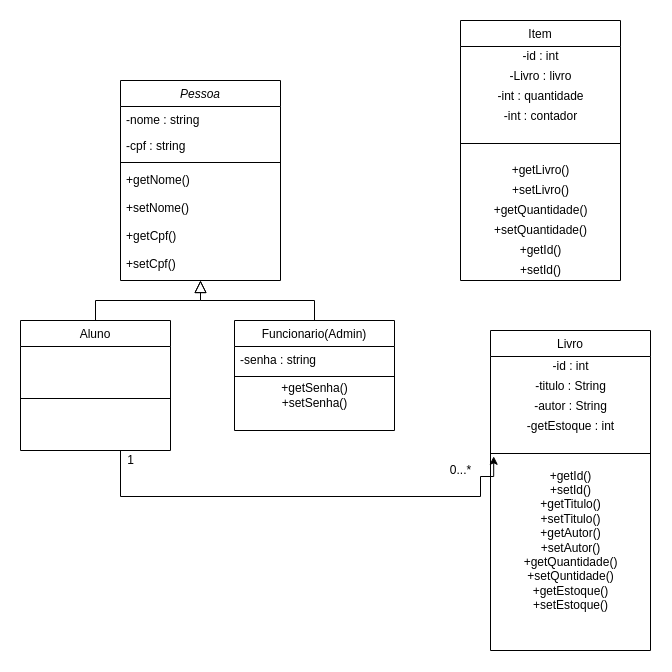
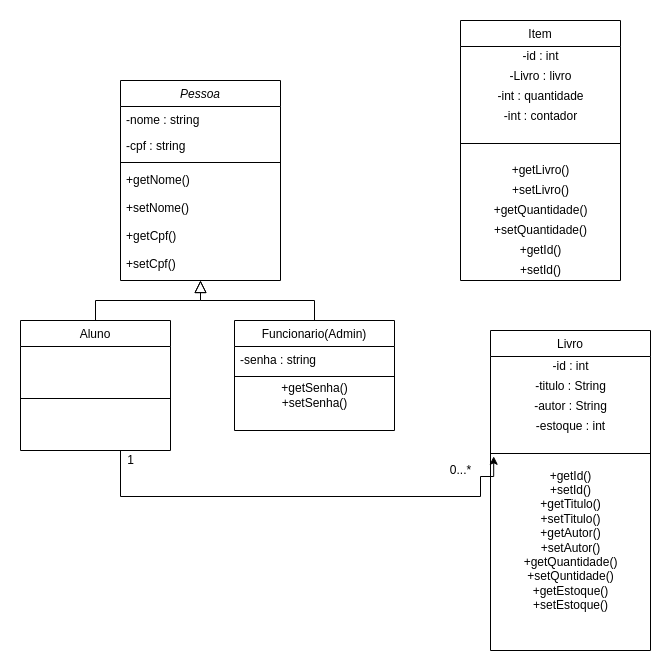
  <mxCell id="0" />
  <mxCell id="1" parent="0" />
  <mxCell id="2" value="Pessoa" style="swimlane;fontStyle=2;align=center;verticalAlign=top;childLayout=stackLayout;horizontal=1;startSize=26;horizontalStack=0;resizeParent=1;resizeLast=0;collapsible=1;marginBottom=0;rounded=0;shadow=0;strokeWidth=1;" parent="1" vertex="1"><mxGeometry x="120" y="80" width="160" height="200" as="geometry"><mxRectangle x="230" y="140" width="160" height="26" as="alternateBounds" /></mxGeometry></mxCell>
  <mxCell id="3" value="-nome : string" style="text;align=left;verticalAlign=top;spacingLeft=4;spacingRight=4;overflow=hidden;rotatable=0;points=[[0,0.5],[1,0.5]];portConstraint=eastwest;" parent="2" vertex="1"><mxGeometry y="26" width="160" height="26" as="geometry" /></mxCell>
  <mxCell id="4" value="-cpf : string" style="text;align=left;verticalAlign=top;spacingLeft=4;spacingRight=4;overflow=hidden;rotatable=0;points=[[0,0.5],[1,0.5]];portConstraint=eastwest;rounded=0;shadow=0;html=0;" parent="2" vertex="1"><mxGeometry y="52" width="160" height="26" as="geometry" /></mxCell>
  <mxCell id="5" value="" style="line;html=1;strokeWidth=1;align=left;verticalAlign=middle;spacingTop=-1;spacingLeft=3;spacingRight=3;rotatable=0;labelPosition=right;points=[];portConstraint=eastwest;" parent="2" vertex="1"><mxGeometry y="78" width="160" height="8" as="geometry" /></mxCell>
  <mxCell id="6" value="+getNome()&#10;&#10;+setNome()&#10;&#10;+getCpf()&#10;&#10;+setCpf()&#10;" style="text;align=left;verticalAlign=top;spacingLeft=4;spacingRight=4;overflow=hidden;rotatable=0;points=[[0,0.5],[1,0.5]];portConstraint=eastwest;" parent="2" vertex="1"><mxGeometry y="86" width="160" height="114" as="geometry" /></mxCell>
  <mxCell id="7" value="" style="endArrow=block;endSize=10;endFill=0;shadow=0;strokeWidth=1;rounded=0;edgeStyle=elbowEdgeStyle;elbow=vertical;" parent="1" source="21" target="2" edge="1"><mxGeometry width="160" relative="1" as="geometry"><mxPoint x="100" y="163" as="sourcePoint" /><mxPoint x="100" y="163" as="targetPoint" /></mxGeometry></mxCell>
  <mxCell id="8" value="" style="endArrow=block;endSize=10;endFill=0;shadow=0;strokeWidth=1;rounded=0;edgeStyle=elbowEdgeStyle;elbow=vertical;" parent="1" source="9" target="2" edge="1"><mxGeometry width="160" relative="1" as="geometry"><mxPoint x="110" y="333" as="sourcePoint" /><mxPoint x="210" y="231" as="targetPoint" /></mxGeometry></mxCell>
  <mxCell id="9" value="Funcionario(Admin)" style="swimlane;fontStyle=0;align=center;verticalAlign=top;childLayout=stackLayout;horizontal=1;startSize=26;horizontalStack=0;resizeParent=1;resizeLast=0;collapsible=1;marginBottom=0;rounded=0;shadow=0;strokeWidth=1;" parent="1" vertex="1"><mxGeometry x="234" y="320" width="160" height="110" as="geometry"><mxRectangle x="340" y="380" width="170" height="26" as="alternateBounds" /></mxGeometry></mxCell>
  <mxCell id="10" value="-senha : string" style="text;align=left;verticalAlign=top;spacingLeft=4;spacingRight=4;overflow=hidden;rotatable=0;points=[[0,0.5],[1,0.5]];portConstraint=eastwest;" parent="9" vertex="1"><mxGeometry y="26" width="160" height="26" as="geometry" /></mxCell>
  <mxCell id="11" value="" style="line;html=1;strokeWidth=1;align=left;verticalAlign=middle;spacingTop=-1;spacingLeft=3;spacingRight=3;rotatable=0;labelPosition=right;points=[];portConstraint=eastwest;" parent="9" vertex="1"><mxGeometry y="52" width="160" height="8" as="geometry" /></mxCell>
  <mxCell id="12" value="+getSenha()&lt;br&gt;+setSenha()" style="text;html=1;align=center;verticalAlign=middle;resizable=0;points=[];autosize=1;" parent="9" vertex="1"><mxGeometry y="60" width="160" height="30" as="geometry" /></mxCell>
  <mxCell id="13" value="Livro" style="swimlane;fontStyle=0;align=center;verticalAlign=top;childLayout=stackLayout;horizontal=1;startSize=26;horizontalStack=0;resizeParent=1;resizeLast=0;collapsible=1;marginBottom=0;rounded=0;shadow=0;strokeWidth=1;" parent="1" vertex="1"><mxGeometry x="490" y="330" width="160" height="320" as="geometry"><mxRectangle x="130" y="380" width="160" height="26" as="alternateBounds" /></mxGeometry></mxCell>
  <mxCell id="14" value="-id : int" style="text;html=1;align=center;verticalAlign=middle;resizable=0;points=[];autosize=1;" parent="13" vertex="1"><mxGeometry y="26" width="160" height="20" as="geometry" /></mxCell>
  <mxCell id="15" value="-titulo : String" style="text;html=1;align=center;verticalAlign=middle;resizable=0;points=[];autosize=1;" parent="13" vertex="1"><mxGeometry y="46" width="160" height="20" as="geometry" /></mxCell>
  <mxCell id="16" value="-autor : String" style="text;html=1;align=center;verticalAlign=middle;resizable=0;points=[];autosize=1;" parent="13" vertex="1"><mxGeometry y="66" width="160" height="20" as="geometry" /></mxCell>
- <mxCell id="17" value="-getEstoque : int" style="text;html=1;align=center;verticalAlign=middle;resizable=0;points=[];autosize=1;" parent="13" vertex="1"><mxGeometry y="86" width="160" height="20" as="geometry" /></mxCell>
+ <mxCell id="17" value="-estoque : int" style="text;html=1;align=center;verticalAlign=middle;resizable=0;points=[];autosize=1;" parent="13" vertex="1"><mxGeometry y="86" width="160" height="20" as="geometry" /></mxCell>
  <mxCell id="18" value="" style="line;html=1;strokeWidth=1;align=left;verticalAlign=middle;spacingTop=-1;spacingLeft=3;spacingRight=3;rotatable=0;labelPosition=right;points=[];portConstraint=eastwest;" parent="13" vertex="1"><mxGeometry y="106" width="160" height="34" as="geometry" /></mxCell>
  <mxCell id="19" value="+getId()&lt;br&gt;+setId()&lt;br&gt;+getTitulo()&lt;br&gt;+setTitulo()&lt;br&gt;+getAutor()&lt;br&gt;+setAutor()&lt;br&gt;+getQuantidade()&lt;br&gt;+setQuntidade()&lt;br&gt;+getEstoque()&lt;br&gt;+setEstoque()" style="text;html=1;align=center;verticalAlign=middle;resizable=0;points=[];autosize=1;" parent="13" vertex="1"><mxGeometry y="140" width="160" height="140" as="geometry" /></mxCell>
  <mxCell id="20" style="edgeStyle=orthogonalEdgeStyle;rounded=0;orthogonalLoop=1;jettySize=auto;html=1;exitX=0.5;exitY=1;exitDx=0;exitDy=0;entryX=0.02;entryY=0.582;entryDx=0;entryDy=0;entryPerimeter=0;endArrow=classic;endFill=1;" parent="1" source="21" target="18" edge="1"><mxGeometry relative="1" as="geometry"><Array as="points"><mxPoint x="120" y="450" /><mxPoint x="120" y="496" /><mxPoint x="480" y="496" /><mxPoint x="480" y="476" /></Array></mxGeometry></mxCell>
  <mxCell id="21" value="Aluno" style="swimlane;fontStyle=0;align=center;verticalAlign=top;childLayout=stackLayout;horizontal=1;startSize=26;horizontalStack=0;resizeParent=1;resizeLast=0;collapsible=1;marginBottom=0;rounded=0;shadow=0;strokeWidth=1;" parent="1" vertex="1"><mxGeometry x="20" y="320" width="150" height="130" as="geometry"><mxRectangle x="130" y="380" width="160" height="26" as="alternateBounds" /></mxGeometry></mxCell>
  <mxCell id="22" value="" style="line;html=1;strokeWidth=1;align=left;verticalAlign=middle;spacingTop=-1;spacingLeft=3;spacingRight=3;rotatable=0;labelPosition=right;points=[];portConstraint=eastwest;" parent="21" vertex="1"><mxGeometry y="26" width="150" height="104" as="geometry" /></mxCell>
  <mxCell id="23" value="0...*" style="text;html=1;align=center;verticalAlign=middle;resizable=0;points=[];autosize=1;" parent="1" vertex="1"><mxGeometry x="440" y="460" width="40" height="20" as="geometry" /></mxCell>
  <mxCell id="24" value="1" style="text;html=1;align=center;verticalAlign=middle;resizable=0;points=[];autosize=1;" parent="1" vertex="1"><mxGeometry x="120" y="450" width="20" height="20" as="geometry" /></mxCell>
  <mxCell id="25" value="Item" style="swimlane;fontStyle=0;align=center;verticalAlign=top;childLayout=stackLayout;horizontal=1;startSize=26;horizontalStack=0;resizeParent=1;resizeLast=0;collapsible=1;marginBottom=0;rounded=0;shadow=0;strokeWidth=1;" vertex="1" parent="1"><mxGeometry x="460" y="20" width="160" height="260" as="geometry"><mxRectangle x="130" y="380" width="160" height="26" as="alternateBounds" /></mxGeometry></mxCell>
  <mxCell id="26" value="-id : int" style="text;html=1;align=center;verticalAlign=middle;resizable=0;points=[];autosize=1;" vertex="1" parent="25"><mxGeometry y="26" width="160" height="20" as="geometry" /></mxCell>
  <mxCell id="27" value="-Livro : livro" style="text;html=1;align=center;verticalAlign=middle;resizable=0;points=[];autosize=1;" vertex="1" parent="25"><mxGeometry y="46" width="160" height="20" as="geometry" /></mxCell>
  <mxCell id="28" value="-int : quantidade" style="text;html=1;align=center;verticalAlign=middle;resizable=0;points=[];autosize=1;" vertex="1" parent="25"><mxGeometry y="66" width="160" height="20" as="geometry" /></mxCell>
  <mxCell id="29" value="-int : contador" style="text;html=1;align=center;verticalAlign=middle;resizable=0;points=[];autosize=1;" vertex="1" parent="25"><mxGeometry y="86" width="160" height="20" as="geometry" /></mxCell>
  <mxCell id="30" value="" style="line;html=1;strokeWidth=1;align=left;verticalAlign=middle;spacingTop=-1;spacingLeft=3;spacingRight=3;rotatable=0;labelPosition=right;points=[];portConstraint=eastwest;" vertex="1" parent="25"><mxGeometry y="106" width="160" height="34" as="geometry" /></mxCell>
  <mxCell id="31" value="+getLivro()" style="text;html=1;align=center;verticalAlign=middle;resizable=0;points=[];autosize=1;" vertex="1" parent="25"><mxGeometry y="140" width="160" height="20" as="geometry" /></mxCell>
  <mxCell id="32" value="+setLivro()" style="text;html=1;align=center;verticalAlign=middle;resizable=0;points=[];autosize=1;" vertex="1" parent="25"><mxGeometry y="160" width="160" height="20" as="geometry" /></mxCell>
  <mxCell id="33" value="+getQuantidade()" style="text;html=1;align=center;verticalAlign=middle;resizable=0;points=[];autosize=1;" vertex="1" parent="25"><mxGeometry y="180" width="160" height="20" as="geometry" /></mxCell>
  <mxCell id="34" value="+setQuantidade()" style="text;html=1;align=center;verticalAlign=middle;resizable=0;points=[];autosize=1;" vertex="1" parent="25"><mxGeometry y="200" width="160" height="20" as="geometry" /></mxCell>
  <mxCell id="35" value="+getId()" style="text;html=1;align=center;verticalAlign=middle;resizable=0;points=[];autosize=1;" vertex="1" parent="25"><mxGeometry y="220" width="160" height="20" as="geometry" /></mxCell>
  <mxCell id="36" value="+setId()" style="text;html=1;align=center;verticalAlign=middle;resizable=0;points=[];autosize=1;" vertex="1" parent="25"><mxGeometry y="240" width="160" height="20" as="geometry" /></mxCell>
